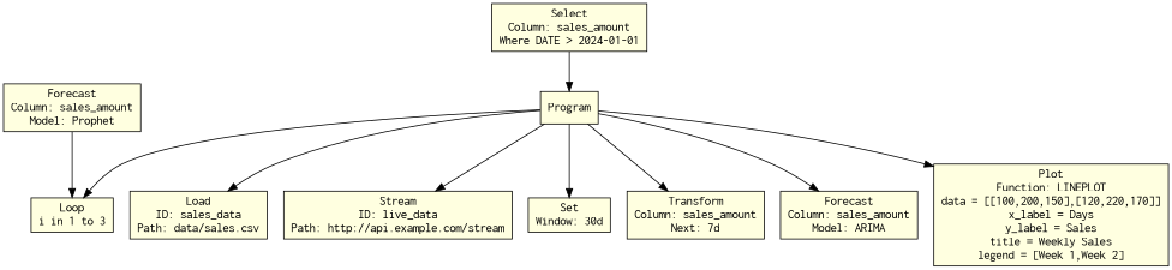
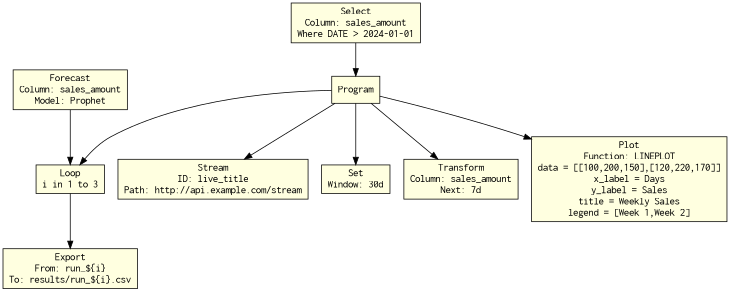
  digraph {
    node [fillcolor=lightyellow fontname=Courier shape=box style=filled]
    n1 [label=Program]
-   n2 [label="Load\nID: sales_data\nPath: data/sales.csv"]
-   n3 [label="Stream\nID: live_data\nPath: http://api.example.com/stream"]
+   n3 [label="Stream\nID: live_title\nPath: http://api.example.com/stream"]
    n4 [label="Set\nWindow: 30d"]
    n5 [label="Transform\nColumn: sales_amount\nNext: 7d"]
-   n6 [label="Forecast\nColumn: sales_amount\nModel: ARIMA"]
    n7 [label="Plot\nFunction: LINEPLOT\ndata = [[100,200,150],[120,220,170]]\nx_label = Days\ny_label = Sales\ntitle = Weekly Sales\nlegend = [Week 1,Week 2]"]
    n8 [label="Loop\ni in 1 to 3"]
    n9 [label="Select\nColumn: sales_amount\nWhere DATE > 2024-01-01"]
+   n10 [label="Export\nFrom: run_${i}\nTo: results/run_${i}.csv"]
    n11 [label="Forecast\nColumn: sales_amount\nModel: Prophet"]
-   n1 -> n2
    n1 -> n3
    n1 -> n4
    n1 -> n5
-   n1 -> n6
    n1 -> n7
    n1 -> n8
+   n8 -> n10
    n9 -> n1
    n11 -> n8
  }
